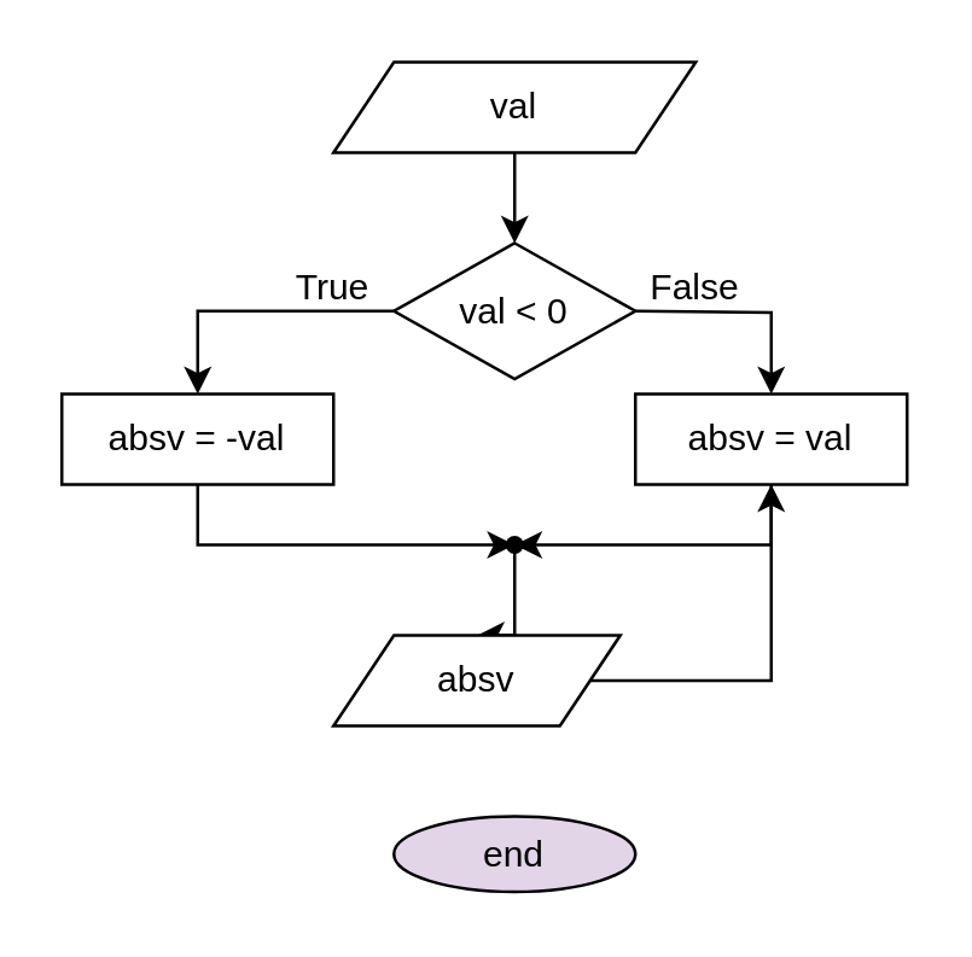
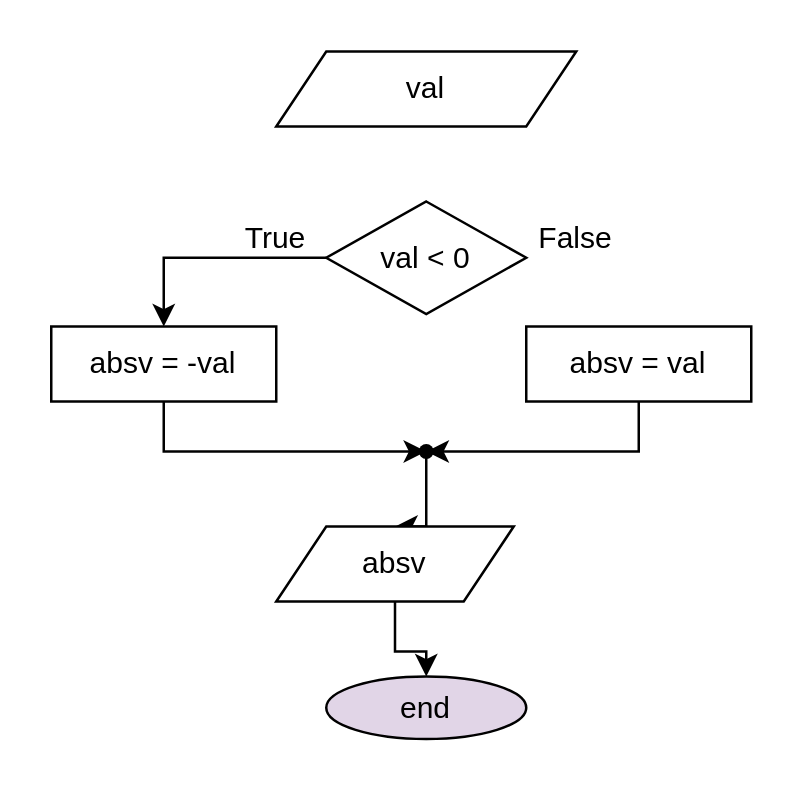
  <mxCell id="0" />
  <mxCell id="1" parent="0" />
- <mxCell id="2" value="" style="edgeStyle=orthogonalEdgeStyle;rounded=0;orthogonalLoop=1;jettySize=auto;html=1;" edge="1" parent="1" source="3" target="5"><mxGeometry relative="1" as="geometry" /></mxCell>
  <mxCell id="3" value="val" style="shape=parallelogram;perimeter=parallelogramPerimeter;whiteSpace=wrap;html=1;fixedSize=1;" vertex="1" parent="1"><mxGeometry x="110" y="20" width="120" height="30" as="geometry" /></mxCell>
  <mxCell id="4" value="" style="edgeStyle=orthogonalEdgeStyle;rounded=0;orthogonalLoop=1;jettySize=auto;html=1;" edge="1" parent="1" source="5" target="7"><mxGeometry relative="1" as="geometry" /></mxCell>
  <mxCell id="5" value="val &amp;lt; 0" style="rhombus;whiteSpace=wrap;html=1;" vertex="1" parent="1"><mxGeometry x="130" y="80" width="80" height="45" as="geometry" /></mxCell>
  <mxCell id="6" value="" style="edgeStyle=orthogonalEdgeStyle;rounded=0;orthogonalLoop=1;jettySize=auto;html=1;" edge="1" parent="1" source="7" target="9"><mxGeometry relative="1" as="geometry"><Array as="points"><mxPoint x="65" y="180" /></Array></mxGeometry></mxCell>
  <mxCell id="7" value="absv = -val" style="whiteSpace=wrap;html=1;" vertex="1" parent="1"><mxGeometry x="20" y="130" width="90" height="30" as="geometry" /></mxCell>
  <mxCell id="8" value="" style="edgeStyle=orthogonalEdgeStyle;rounded=0;orthogonalLoop=1;jettySize=auto;html=1;" edge="1" parent="1" source="9" target="11"><mxGeometry relative="1" as="geometry" /></mxCell>
  <mxCell id="9" value="" style="shape=waypoint;sketch=0;size=6;pointerEvents=1;points=[];fillColor=default;resizable=0;rotatable=0;perimeter=centerPerimeter;snapToPoint=1;" vertex="1" parent="1"><mxGeometry x="160" y="170" width="20" height="20" as="geometry" /></mxCell>
- <mxCell id="10" value="" style="edgeStyle=orthogonalEdgeStyle;rounded=0;orthogonalLoop=1;jettySize=auto;html=1;" edge="1" parent="1" source="11" target="15"><mxGeometry relative="1" as="geometry" /></mxCell>
+ <mxCell id="10" value="" style="edgeStyle=orthogonalEdgeStyle;rounded=0;orthogonalLoop=1;jettySize=auto;html=1;" edge="1" parent="1" source="11" target="12"><mxGeometry relative="1" as="geometry" /></mxCell>
  <mxCell id="11" value="absv" style="shape=parallelogram;perimeter=parallelogramPerimeter;whiteSpace=wrap;html=1;fixedSize=1;" vertex="1" parent="1"><mxGeometry x="110" y="210" width="95" height="30" as="geometry" /></mxCell>
  <mxCell id="12" value="end" style="ellipse;whiteSpace=wrap;html=1;fillColor=#e1d5e7;" vertex="1" parent="1"><mxGeometry x="130" y="270" width="80" height="25" as="geometry" /></mxCell>
  <mxCell id="13" value="True" style="text;html=1;align=center;verticalAlign=middle;whiteSpace=wrap;rounded=0;" vertex="1" parent="1"><mxGeometry x="80" y="80" width="60" height="30" as="geometry" /></mxCell>
  <mxCell id="14" value="False" style="text;html=1;align=center;verticalAlign=middle;whiteSpace=wrap;rounded=0;" vertex="1" parent="1"><mxGeometry x="200" y="80" width="60" height="30" as="geometry" /></mxCell>
  <mxCell id="15" value="absv = val" style="whiteSpace=wrap;html=1;" vertex="1" parent="1"><mxGeometry x="210" y="130" width="90" height="30" as="geometry" /></mxCell>
- <mxCell id="16" value="" style="endArrow=classic;html=1;rounded=0;entryX=0.5;entryY=0;entryDx=0;entryDy=0;exitX=1;exitY=0.5;exitDx=0;exitDy=0;" edge="1" parent="1" source="5" target="15"><mxGeometry width="50" height="50" relative="1" as="geometry"><mxPoint x="150" y="180" as="sourcePoint" /><mxPoint x="200" y="130" as="targetPoint" /><Array as="points"><mxPoint x="255" y="103" /></Array></mxGeometry></mxCell>
  <mxCell id="17" value="" style="endArrow=classic;html=1;rounded=0;exitX=0.5;exitY=1;exitDx=0;exitDy=0;entryX=0.73;entryY=0.2;entryDx=0;entryDy=0;entryPerimeter=0;" edge="1" parent="1" source="15" target="9"><mxGeometry width="50" height="50" relative="1" as="geometry"><mxPoint x="150" y="180" as="sourcePoint" /><mxPoint x="200" y="130" as="targetPoint" /><Array as="points"><mxPoint x="255" y="180" /></Array></mxGeometry></mxCell>
